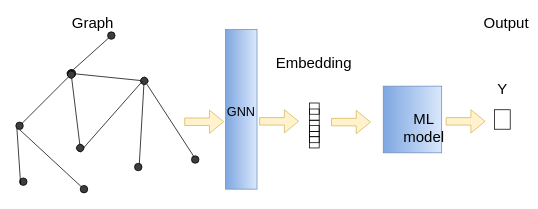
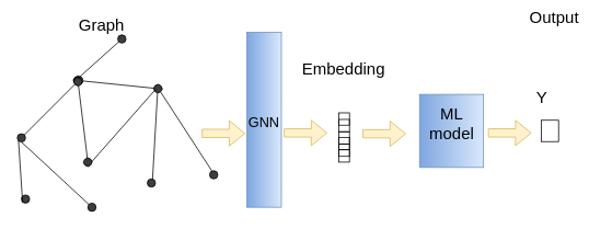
  <mxCell id="0" />
  <mxCell id="1" parent="0" />
  <mxCell id="2" value="" style="rounded=0;whiteSpace=wrap;html=1;rotation=90;gradientColor=#7ea6e0;fillColor=#dae8fc;strokeColor=#6c8ebf;" vertex="1" parent="1"><mxGeometry x="505" y="120" width="89" height="78" as="geometry" /></mxCell>
  <mxCell id="3" value="" style="rounded=0;whiteSpace=wrap;html=1;rotation=90;gradientColor=#7ea6e0;fillColor=#dae8fc;strokeColor=#6c8ebf;" vertex="1" parent="1"><mxGeometry x="214.5" y="124.5" width="213" height="42" as="geometry" /></mxCell>
  <mxCell id="4" value="" style="group;rotation=51;" parent="1" vertex="1" connectable="0"><mxGeometry x="102.5" y="62.5" width="106.5" height="194.5" as="geometry" /></mxCell>
  <mxCell id="5" value="" style="endArrow=none;html=1;" parent="4" edge="1"><mxGeometry width="50" height="50" relative="1" as="geometry"><mxPoint x="-9" y="35" as="sourcePoint" /><mxPoint x="89" y="45" as="targetPoint" /></mxGeometry></mxCell>
  <mxCell id="6" value="" style="ellipse;whiteSpace=wrap;html=1;aspect=fixed;fillColor=#3D3D3D;rotation=51;" parent="4" vertex="1"><mxGeometry x="-14" y="30" width="10" height="10" as="geometry" /></mxCell>
  <mxCell id="7" value="" style="ellipse;whiteSpace=wrap;html=1;aspect=fixed;fillColor=#3D3D3D;rotation=51;" parent="4" vertex="1"><mxGeometry x="84" y="40" width="10" height="10" as="geometry" /></mxCell>
  <mxCell id="8" value="" style="group" parent="4" vertex="1" connectable="0"><mxGeometry x="-82.5" y="30" width="189" height="164.5" as="geometry" /></mxCell>
  <mxCell id="9" value="" style="endArrow=none;html=1;" parent="8" edge="1"><mxGeometry width="50" height="50" relative="1" as="geometry"><mxPoint x="5" y="75" as="sourcePoint" /><mxPoint x="75" y="5" as="targetPoint" /></mxGeometry></mxCell>
  <mxCell id="10" value="" style="ellipse;whiteSpace=wrap;html=1;aspect=fixed;fillColor=#3D3D3D;" parent="8" vertex="1"><mxGeometry y="70" width="10" height="10" as="geometry" /></mxCell>
  <mxCell id="11" value="" style="ellipse;whiteSpace=wrap;html=1;aspect=fixed;fillColor=#3D3D3D;" parent="8" vertex="1"><mxGeometry x="70" width="10" height="10" as="geometry" /></mxCell>
  <mxCell id="12" value="" style="group;rotation=166;" parent="8" vertex="1" connectable="0"><mxGeometry x="40" y="15.5" width="149" height="119.5" as="geometry" /></mxCell>
  <mxCell id="13" value="" style="endArrow=none;html=1;" parent="12" edge="1"><mxGeometry width="50" height="50" relative="1" as="geometry"><mxPoint x="34" y="-9" as="sourcePoint" /><mxPoint x="46" y="89" as="targetPoint" /></mxGeometry></mxCell>
  <mxCell id="14" value="" style="ellipse;whiteSpace=wrap;html=1;aspect=fixed;fillColor=#3D3D3D;rotation=128;" parent="12" vertex="1"><mxGeometry x="29" y="-14" width="10" height="10" as="geometry" /></mxCell>
  <mxCell id="15" value="" style="ellipse;whiteSpace=wrap;html=1;aspect=fixed;fillColor=#3D3D3D;rotation=128;" parent="12" vertex="1"><mxGeometry x="41" y="84" width="10" height="10" as="geometry" /></mxCell>
  <mxCell id="16" value="" style="endArrow=none;html=1;entryX=1;entryY=1;entryDx=0;entryDy=0;exitX=1;exitY=1;exitDx=0;exitDy=0;" parent="12" source="7" edge="1"><mxGeometry width="50" height="50" relative="1" as="geometry"><mxPoint x="132" y="24.5" as="sourcePoint" /><mxPoint x="124.849" y="111.012" as="targetPoint" /></mxGeometry></mxCell>
  <mxCell id="17" value="" style="endArrow=none;html=1;exitX=0;exitY=0;exitDx=0;exitDy=0;" parent="12" source="15" edge="1"><mxGeometry width="50" height="50" relative="1" as="geometry"><mxPoint x="79" y="50" as="sourcePoint" /><mxPoint x="129" as="targetPoint" /></mxGeometry></mxCell>
  <mxCell id="18" value="" style="ellipse;whiteSpace=wrap;html=1;aspect=fixed;fillColor=#3D3D3D;" parent="12" vertex="1"><mxGeometry x="118.5" y="109.5" width="10" height="10" as="geometry" /></mxCell>
  <mxCell id="19" value="" style="endArrow=none;html=1;exitX=0.5;exitY=1;exitDx=0;exitDy=0;" parent="8" source="20" edge="1"><mxGeometry width="50" height="50" relative="1" as="geometry"><mxPoint x="8" y="172.5" as="sourcePoint" /><mxPoint x="91" y="160.5" as="targetPoint" /></mxGeometry></mxCell>
  <mxCell id="20" value="" style="ellipse;whiteSpace=wrap;html=1;aspect=fixed;fillColor=#3D3D3D;" parent="8" vertex="1"><mxGeometry x="86" y="154.5" width="10" height="10" as="geometry" /></mxCell>
  <mxCell id="21" value="" style="endArrow=none;html=1;exitX=0.5;exitY=1;exitDx=0;exitDy=0;" parent="8" source="10" target="20" edge="1"><mxGeometry width="50" height="50" relative="1" as="geometry"><mxPoint x="156" y="267.5" as="sourcePoint" /><mxPoint x="242" y="348" as="targetPoint" /></mxGeometry></mxCell>
  <mxCell id="22" value="" style="ellipse;whiteSpace=wrap;html=1;aspect=fixed;fillColor=#3D3D3D;" parent="8" vertex="1"><mxGeometry x="5" y="144.5" width="10" height="10" as="geometry" /></mxCell>
  <mxCell id="23" value="" style="endArrow=none;html=1;exitX=0;exitY=1;exitDx=0;exitDy=0;entryX=0;entryY=1;entryDx=0;entryDy=0;" parent="8" source="22" target="10" edge="1"><mxGeometry width="50" height="50" relative="1" as="geometry"><mxPoint x="-26" y="124.5" as="sourcePoint" /><mxPoint x="24" y="74.5" as="targetPoint" /></mxGeometry></mxCell>
  <mxCell id="24" value="" style="endArrow=none;html=1;exitX=1;exitY=0.5;exitDx=0;exitDy=0;" parent="1" source="7" edge="1"><mxGeometry width="50" height="50" relative="1" as="geometry"><mxPoint x="248" y="184" as="sourcePoint" /><mxPoint x="260" y="212" as="targetPoint" /></mxGeometry></mxCell>
  <mxCell id="25" value="" style="endArrow=none;html=1;" parent="1" source="27" edge="1"><mxGeometry width="50" height="50" relative="1" as="geometry"><mxPoint x="94" y="95" as="sourcePoint" /><mxPoint x="144" y="45" as="targetPoint" /></mxGeometry></mxCell>
  <mxCell id="26" value="" style="ellipse;whiteSpace=wrap;html=1;aspect=fixed;fillColor=#3D3D3D;" parent="1" vertex="1"><mxGeometry x="254.5" y="207.5" width="10" height="10" as="geometry" /></mxCell>
  <mxCell id="27" value="" style="ellipse;whiteSpace=wrap;html=1;aspect=fixed;fillColor=#3D3D3D;" parent="1" vertex="1"><mxGeometry x="142.5" y="42" width="10" height="10" as="geometry" /></mxCell>
  <mxCell id="28" value="" style="endArrow=none;html=1;" parent="1" target="27" edge="1"><mxGeometry width="50" height="50" relative="1" as="geometry"><mxPoint x="94" y="95" as="sourcePoint" /><mxPoint x="144" y="45" as="targetPoint" /></mxGeometry></mxCell>
  <mxCell id="29" value="" style="shape=flexArrow;endArrow=classic;html=1;fillColor=#fff2cc;strokeColor=#d6b656;" edge="1" parent="1"><mxGeometry width="50" height="50" relative="1" as="geometry"><mxPoint x="245" y="162" as="sourcePoint" /><mxPoint x="298" y="162" as="targetPoint" /></mxGeometry></mxCell>
  <mxCell id="30" value="" style="shape=flexArrow;endArrow=classic;html=1;fillColor=#fff2cc;strokeColor=#d6b656;" edge="1" parent="1"><mxGeometry width="50" height="50" relative="1" as="geometry"><mxPoint x="345" y="161.5" as="sourcePoint" /><mxPoint x="398" y="161.5" as="targetPoint" /></mxGeometry></mxCell>
  <mxCell id="31" value="" style="group;rotation=90;" vertex="1" connectable="0" parent="1"><mxGeometry x="388" y="160" width="60" height="13" as="geometry" /></mxCell>
  <mxCell id="32" value="" style="group;rotation=90;" parent="31" vertex="1" connectable="0"><mxGeometry width="60" height="13" as="geometry" /></mxCell>
  <mxCell id="33" value="" style="rounded=0;whiteSpace=wrap;html=1;fillColor=none;rotation=90;" parent="32" vertex="1"><mxGeometry x="23" y="-22" width="15" height="13" as="geometry" /></mxCell>
  <mxCell id="34" value="" style="rounded=0;whiteSpace=wrap;html=1;fillColor=none;rotation=90;" parent="32" vertex="1"><mxGeometry x="23" y="-14" width="15" height="13" as="geometry" /></mxCell>
  <mxCell id="35" value="" style="rounded=0;whiteSpace=wrap;html=1;fillColor=none;rotation=90;" parent="32" vertex="1"><mxGeometry x="23" y="1" width="15" height="13" as="geometry" /></mxCell>
  <mxCell id="36" value="" style="rounded=0;whiteSpace=wrap;html=1;fillColor=none;rotation=90;" parent="32" vertex="1"><mxGeometry x="23" y="8" width="15" height="13" as="geometry" /></mxCell>
  <mxCell id="37" value="" style="rounded=0;whiteSpace=wrap;html=1;fillColor=none;rotation=90;" parent="32" vertex="1"><mxGeometry x="23" y="23" width="15" height="13" as="geometry" /></mxCell>
  <mxCell id="38" value="" style="rounded=0;whiteSpace=wrap;html=1;fillColor=none;rotation=90;" parent="32" vertex="1"><mxGeometry x="23" y="16" width="15" height="13" as="geometry" /></mxCell>
  <mxCell id="39" value="&lt;font style=&quot;font-size: 20px&quot;&gt;Graph&lt;/font&gt;" style="text;html=1;strokeColor=none;fillColor=none;align=center;verticalAlign=middle;whiteSpace=wrap;rounded=0;" vertex="1" parent="1"><mxGeometry x="103" y="20" width="40" height="20" as="geometry" /></mxCell>
  <mxCell id="40" value="&lt;font style=&quot;font-size: 17px&quot;&gt;GNN&lt;/font&gt;" style="text;html=1;strokeColor=none;fillColor=none;align=center;verticalAlign=middle;whiteSpace=wrap;rounded=0;" vertex="1" parent="1"><mxGeometry x="301" y="140" width="40" height="20" as="geometry" /></mxCell>
  <mxCell id="41" value="&lt;font style=&quot;font-size: 20px&quot;&gt;Embedding&lt;/font&gt;" style="text;html=1;strokeColor=none;fillColor=none;align=center;verticalAlign=middle;whiteSpace=wrap;rounded=0;" vertex="1" parent="1"><mxGeometry x="398" y="73" width="40" height="20" as="geometry" /></mxCell>
  <mxCell id="42" value="" style="shape=flexArrow;endArrow=classic;html=1;fillColor=#fff2cc;strokeColor=#d6b656;" edge="1" parent="1"><mxGeometry width="50" height="50" relative="1" as="geometry"><mxPoint x="441" y="162.5" as="sourcePoint" /><mxPoint x="494" y="162.5" as="targetPoint" /></mxGeometry></mxCell>
- <mxCell id="43" value="&lt;font style=&quot;font-size: 20px&quot;&gt;ML&lt;br&gt;&lt;font style=&quot;font-size: 20px&quot;&gt;model&lt;/font&gt;&lt;/font&gt;" style="text;html=1;strokeColor=none;fillColor=none;align=center;verticalAlign=middle;whiteSpace=wrap;rounded=0;" vertex="1" parent="1"><mxGeometry x="544.5" y="160" width="40" height="20" as="geometry" /></mxCell>
+ <mxCell id="43" value="&lt;font style=&quot;font-size: 20px&quot;&gt;ML&lt;br&gt;&lt;font style=&quot;font-size: 20px&quot;&gt;model&lt;/font&gt;&lt;/font&gt;" style="text;html=1;strokeColor=none;fillColor=none;align=center;verticalAlign=middle;whiteSpace=wrap;rounded=0;" vertex="1" parent="1"><mxGeometry x="529.5" y="140" width="40" height="20" as="geometry" /></mxCell>
  <mxCell id="44" value="" style="shape=flexArrow;endArrow=classic;html=1;fillColor=#fff2cc;strokeColor=#d6b656;" edge="1" parent="1"><mxGeometry width="50" height="50" relative="1" as="geometry"><mxPoint x="594" y="161.5" as="sourcePoint" /><mxPoint x="647" y="161.5" as="targetPoint" /></mxGeometry></mxCell>
- <mxCell id="45" value="&lt;font style=&quot;font-size: 20px&quot;&gt;Output&lt;/font&gt;" style="text;html=1;strokeColor=none;fillColor=none;align=center;verticalAlign=middle;whiteSpace=wrap;rounded=0;" vertex="1" parent="1"><mxGeometry x="654.5" y="20" width="40" height="20" as="geometry" /></mxCell>
- <mxCell id="46" value="&lt;font style=&quot;font-size: 20px&quot;&gt;Y&lt;/font&gt;" style="text;html=1;strokeColor=none;fillColor=none;align=center;verticalAlign=middle;whiteSpace=wrap;rounded=0;" vertex="1" parent="1"><mxGeometry x="649.5" y="108" width="40" height="20" as="geometry" /></mxCell>
+ <mxCell id="45" value="&lt;font style=&quot;font-size: 20px&quot;&gt;Output&lt;/font&gt;" style="text;html=1;strokeColor=none;fillColor=none;align=center;verticalAlign=middle;whiteSpace=wrap;rounded=0;" vertex="1" parent="1"><mxGeometry x="654.5" y="10" width="40" height="20" as="geometry" /></mxCell>
+ <mxCell id="46" value="&lt;font style=&quot;font-size: 20px&quot;&gt;Y&lt;/font&gt;" style="text;html=1;strokeColor=none;fillColor=none;align=center;verticalAlign=middle;whiteSpace=wrap;rounded=0;" vertex="1" parent="1"><mxGeometry x="639.5" y="108" width="40" height="20" as="geometry" /></mxCell>
  <mxCell id="47" value="" style="rounded=0;whiteSpace=wrap;html=1;" vertex="1" parent="1"><mxGeometry x="659" y="146" width="21" height="26" as="geometry" /></mxCell>
